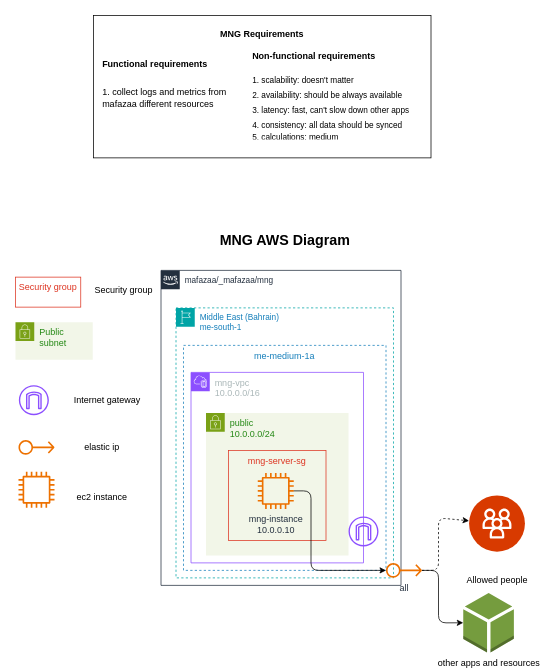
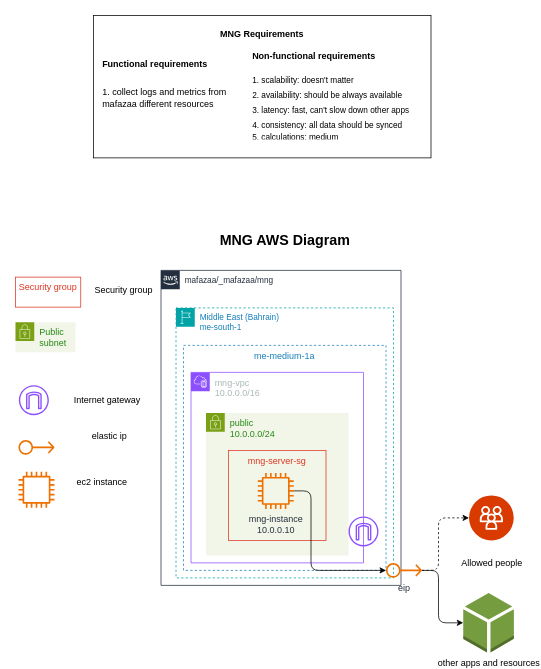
  <mxCell id="0" />
  <mxCell id="1" parent="0" />
  <mxCell id="2" value="mafazaa/_mafazaa/mng" style="points=[[0,0],[0.25,0],[0.5,0],[0.75,0],[1,0],[1,0.25],[1,0.5],[1,0.75],[1,1],[0.75,1],[0.5,1],[0.25,1],[0,1],[0,0.75],[0,0.5],[0,0.25]];outlineConnect=0;gradientColor=none;html=1;whiteSpace=wrap;fontSize=11;fontStyle=0;container=1;pointerEvents=0;collapsible=0;recursiveResize=0;shape=mxgraph.aws4.group;grIcon=mxgraph.aws4.group_aws_cloud_alt;strokeColor=#232F3E;fillColor=none;verticalAlign=top;align=left;spacingLeft=30;fontColor=#232F3E;dashed=0;" parent="1" vertex="1"><mxGeometry x="214" y="360" width="320" height="420" as="geometry" /></mxCell>
  <mxCell id="3" value="Middle East (Bahrain)&lt;div data--h-bstatus=&quot;0OBSERVED&quot;&gt;me-south-1&lt;/div&gt;" style="points=[[0,0],[0.25,0],[0.5,0],[0.75,0],[1,0],[1,0.25],[1,0.5],[1,0.75],[1,1],[0.75,1],[0.5,1],[0.25,1],[0,1],[0,0.75],[0,0.5],[0,0.25]];outlineConnect=0;gradientColor=none;html=1;whiteSpace=wrap;fontSize=11;fontStyle=0;container=1;pointerEvents=0;collapsible=0;recursiveResize=0;shape=mxgraph.aws4.group;grIcon=mxgraph.aws4.group_region;strokeColor=#00A4A6;fillColor=none;verticalAlign=top;align=left;spacingLeft=30;fontColor=#147EBA;dashed=1;" parent="2" vertex="1"><mxGeometry x="20" y="50" width="290" height="360" as="geometry" /></mxCell>
  <mxCell id="4" value="me-medium-1a" style="fillColor=none;strokeColor=#147EBA;dashed=1;verticalAlign=top;fontStyle=0;fontColor=#147EBA;whiteSpace=wrap;html=1;" parent="3" vertex="1"><mxGeometry x="10" y="50" width="270" height="300" as="geometry" /></mxCell>
  <mxCell id="5" value="mng-vpc&lt;div&gt;10.0.0.0/16&lt;/div&gt;" style="points=[[0,0],[0.25,0],[0.5,0],[0.75,0],[1,0],[1,0.25],[1,0.5],[1,0.75],[1,1],[0.75,1],[0.5,1],[0.25,1],[0,1],[0,0.75],[0,0.5],[0,0.25]];outlineConnect=0;gradientColor=none;html=1;whiteSpace=wrap;fontSize=12;fontStyle=0;container=1;pointerEvents=0;collapsible=0;recursiveResize=0;shape=mxgraph.aws4.group;grIcon=mxgraph.aws4.group_vpc2;strokeColor=#8C4FFF;fillColor=none;verticalAlign=top;align=left;spacingLeft=30;fontColor=#AAB7B8;dashed=0;" parent="3" vertex="1"><mxGeometry x="20" y="86" width="230" height="254" as="geometry" /></mxCell>
  <mxCell id="6" value="public&lt;div&gt;10.0.0.0/24&lt;/div&gt;" style="points=[[0,0],[0.25,0],[0.5,0],[0.75,0],[1,0],[1,0.25],[1,0.5],[1,0.75],[1,1],[0.75,1],[0.5,1],[0.25,1],[0,1],[0,0.75],[0,0.5],[0,0.25]];outlineConnect=0;gradientColor=none;html=1;whiteSpace=wrap;fontSize=12;fontStyle=0;container=1;pointerEvents=0;collapsible=0;recursiveResize=0;shape=mxgraph.aws4.group;grIcon=mxgraph.aws4.group_security_group;grStroke=0;strokeColor=#7AA116;fillColor=#F2F6E8;verticalAlign=top;align=left;spacingLeft=30;fontColor=#248814;dashed=0;" parent="3" vertex="1"><mxGeometry x="40" y="140" width="190" height="190" as="geometry" /></mxCell>
  <mxCell id="7" value="mng-server-sg" style="fillColor=none;strokeColor=#DD3522;verticalAlign=top;fontStyle=0;fontColor=#DD3522;whiteSpace=wrap;html=1;" parent="6" vertex="1"><mxGeometry x="30" y="50" width="130" height="120" as="geometry" /></mxCell>
  <mxCell id="8" value="mng-instance&lt;div&gt;10.0.0.10&lt;/div&gt;" style="sketch=0;outlineConnect=0;fontColor=#232F3E;gradientColor=none;fillColor=#ED7100;strokeColor=none;dashed=0;verticalLabelPosition=bottom;verticalAlign=top;align=center;html=1;fontSize=12;fontStyle=0;aspect=fixed;pointerEvents=1;shape=mxgraph.aws4.instance2;" parent="6" vertex="1"><mxGeometry x="69" y="80" width="48" height="48" as="geometry" /></mxCell>
  <mxCell id="9" value="MNG AWS Diagram" style="text;html=1;align=center;verticalAlign=middle;resizable=0;points=[];autosize=1;strokeColor=none;fillColor=none;fontSize=19;fontStyle=1" parent="1" vertex="1"><mxGeometry x="284" y="300" width="190" height="40" as="geometry" /></mxCell>
  <mxCell id="10" value="" style="group" parent="1" vertex="1" connectable="0"><mxGeometry x="124" y="20" width="450" height="190" as="geometry" /></mxCell>
  <mxCell id="11" value="" style="rounded=0;whiteSpace=wrap;html=1;" parent="10" vertex="1"><mxGeometry width="450" height="190" as="geometry" /></mxCell>
  <mxCell id="12" value="MNG Requirements" style="text;html=1;align=center;verticalAlign=middle;whiteSpace=wrap;rounded=0;fontSize=12;fontStyle=1" parent="10" vertex="1"><mxGeometry x="135" y="10" width="180" height="30" as="geometry" /></mxCell>
  <mxCell id="13" value="1. collect logs and metrics from mafazaa different resources" style="text;html=1;align=left;verticalAlign=middle;whiteSpace=wrap;rounded=0;fontSize=12;" parent="10" vertex="1"><mxGeometry x="10" y="80" width="180" height="60" as="geometry" /></mxCell>
  <mxCell id="14" value="Functional r&lt;span style=&quot;background-color: transparent; color: light-dark(rgb(0, 0, 0), rgb(255, 255, 255));&quot; data--h-bstatus=&quot;0OBSERVED&quot;&gt;equirements&lt;/span&gt;" style="text;html=1;align=left;verticalAlign=middle;whiteSpace=wrap;rounded=0;fontSize=12;fontStyle=1" parent="10" vertex="1"><mxGeometry x="10" y="50" width="180" height="30" as="geometry" /></mxCell>
  <mxCell id="15" value="&lt;h1 data--h-bstatus=&quot;0OBSERVED&quot; style=&quot;margin-top: 0px;&quot;&gt;&lt;span data--h-bstatus=&quot;0OBSERVED&quot; style=&quot;background-color: transparent; color: light-dark(rgb(0, 0, 0), rgb(255, 255, 255));&quot;&gt;&lt;font data--h-bstatus=&quot;0OBSERVED&quot; style=&quot;font-size: 12px;&quot;&gt;Non-functional requirements&lt;/font&gt;&lt;/span&gt;&lt;/h1&gt;&lt;h1 data--h-bstatus=&quot;0OBSERVED&quot; style=&quot;margin-top: 0px; line-height: 0%;&quot;&gt;&lt;span data--h-bstatus=&quot;0OBSERVED&quot; style=&quot;font-weight: 400;&quot;&gt;&lt;font data--h-bstatus=&quot;0OBSERVED&quot; style=&quot;font-size: 11px;&quot;&gt;1. scalability: doesn't matter&lt;/font&gt;&lt;/span&gt;&lt;/h1&gt;&lt;h1 data--h-bstatus=&quot;0OBSERVED&quot; style=&quot;margin-top: 0px; line-height: 0%;&quot;&gt;&lt;span data--h-bstatus=&quot;0OBSERVED&quot; style=&quot;background-color: transparent; color: light-dark(rgb(0, 0, 0), rgb(255, 255, 255)); font-weight: 400;&quot;&gt;&lt;font data--h-bstatus=&quot;0OBSERVED&quot; style=&quot;font-size: 11px;&quot;&gt;2. availability: should be always available&lt;/font&gt;&lt;/span&gt;&lt;/h1&gt;&lt;h1 data--h-bstatus=&quot;0OBSERVED&quot; style=&quot;margin-top: 0px; line-height: 0%;&quot;&gt;&lt;span data--h-bstatus=&quot;0OBSERVED&quot; style=&quot;background-color: transparent; color: light-dark(rgb(0, 0, 0), rgb(255, 255, 255)); font-weight: 400;&quot;&gt;&lt;font data--h-bstatus=&quot;0OBSERVED&quot; style=&quot;font-size: 11px;&quot;&gt;3. latency: fast, can't slow down other apps&lt;/font&gt;&lt;/span&gt;&lt;/h1&gt;&lt;h1 data--h-bstatus=&quot;0OBSERVED&quot; style=&quot;margin-top: 0px; line-height: 0%;&quot;&gt;&lt;span data--h-bstatus=&quot;0OBSERVED&quot; style=&quot;background-color: transparent; color: light-dark(rgb(0, 0, 0), rgb(255, 255, 255)); font-weight: normal;&quot;&gt;&lt;font data--h-bstatus=&quot;0OBSERVED&quot; style=&quot;font-size: 11px;&quot;&gt;4. consistency: all data should be synced&lt;/font&gt;&lt;/span&gt;&lt;/h1&gt;&lt;div data--h-bstatus=&quot;0OBSERVED&quot; style=&quot;line-height: 0%;&quot;&gt;&lt;span data--h-bstatus=&quot;0OBSERVED&quot; style=&quot;background-color: transparent; color: light-dark(rgb(0, 0, 0), rgb(255, 255, 255));&quot;&gt;&lt;font data--h-bstatus=&quot;0OBSERVED&quot; style=&quot;font-size: 11px;&quot;&gt;5. calculations: medium&lt;/font&gt;&lt;/span&gt;&lt;/div&gt;" style="text;html=1;whiteSpace=wrap;overflow=hidden;rounded=0;" parent="10" vertex="1"><mxGeometry x="210" y="30" width="230" height="150" as="geometry" /></mxCell>
  <mxCell id="16" value="Security group" style="fillColor=none;strokeColor=#DD3522;verticalAlign=top;fontStyle=0;fontColor=#DD3522;whiteSpace=wrap;html=1;" parent="1" vertex="1"><mxGeometry x="20" y="369" width="87" height="40" as="geometry" /></mxCell>
  <mxCell id="17" value="Security group" style="text;html=1;align=center;verticalAlign=middle;resizable=0;points=[];autosize=1;strokeColor=none;fillColor=none;" parent="1" vertex="1"><mxGeometry x="114" y="372" width="100" height="30" as="geometry" /></mxCell>
- <mxCell id="18" value="Public subnet" style="points=[[0,0],[0.25,0],[0.5,0],[0.75,0],[1,0],[1,0.25],[1,0.5],[1,0.75],[1,1],[0.75,1],[0.5,1],[0.25,1],[0,1],[0,0.75],[0,0.5],[0,0.25]];outlineConnect=0;gradientColor=none;html=1;whiteSpace=wrap;fontSize=12;fontStyle=0;container=1;pointerEvents=0;collapsible=0;recursiveResize=0;shape=mxgraph.aws4.group;grIcon=mxgraph.aws4.group_security_group;grStroke=0;strokeColor=#7AA116;fillColor=#F2F6E8;verticalAlign=top;align=left;spacingLeft=30;fontColor=#248814;dashed=0;" parent="1" vertex="1"><mxGeometry x="20" y="429" width="103" height="50" as="geometry" /></mxCell>
+ <mxCell id="18" value="Public subnet" style="points=[[0,0],[0.25,0],[0.5,0],[0.75,0],[1,0],[1,0.25],[1,0.5],[1,0.75],[1,1],[0.75,1],[0.5,1],[0.25,1],[0,1],[0,0.75],[0,0.5],[0,0.25]];outlineConnect=0;gradientColor=none;html=1;whiteSpace=wrap;fontSize=12;fontStyle=0;container=1;pointerEvents=0;collapsible=0;recursiveResize=0;shape=mxgraph.aws4.group;grIcon=mxgraph.aws4.group_security_group;grStroke=0;strokeColor=#7AA116;fillColor=#F2F6E8;verticalAlign=top;align=left;spacingLeft=30;fontColor=#248814;dashed=0;" parent="1" vertex="1"><mxGeometry x="20" y="429" width="80" height="40" as="geometry" /></mxCell>
  <mxCell id="19" value="Internet gateway" style="text;html=1;align=center;verticalAlign=middle;resizable=0;points=[];autosize=1;strokeColor=none;fillColor=none;" parent="1" vertex="1"><mxGeometry x="87" y="518" width="110" height="30" as="geometry" /></mxCell>
  <mxCell id="20" value="" style="sketch=0;outlineConnect=0;fontColor=#232F3E;gradientColor=none;fillColor=#8C4FFF;strokeColor=none;dashed=0;verticalLabelPosition=bottom;verticalAlign=top;align=center;html=1;fontSize=12;fontStyle=0;aspect=fixed;pointerEvents=1;shape=mxgraph.aws4.internet_gateway;" parent="1" vertex="1"><mxGeometry x="24.48" y="513" width="40" height="40" as="geometry" /></mxCell>
  <mxCell id="21" value="" style="sketch=0;outlineConnect=0;fontColor=#232F3E;gradientColor=none;fillColor=#ED7100;strokeColor=none;dashed=0;verticalLabelPosition=bottom;verticalAlign=top;align=center;html=1;fontSize=12;fontStyle=0;aspect=fixed;pointerEvents=1;shape=mxgraph.aws4.elastic_ip_address;" parent="1" vertex="1"><mxGeometry x="24" y="586" width="48" height="20" as="geometry" /></mxCell>
- <mxCell id="22" value="elastic ip" style="text;html=1;align=center;verticalAlign=middle;resizable=0;points=[];autosize=1;strokeColor=none;fillColor=none;" parent="1" vertex="1"><mxGeometry x="100" y="581" width="70" height="30" as="geometry" /></mxCell>
+ <mxCell id="22" value="elastic ip" style="text;html=1;align=center;verticalAlign=middle;resizable=0;points=[];autosize=1;strokeColor=none;fillColor=none;" parent="1" vertex="1"><mxGeometry x="110" y="566" width="70" height="30" as="geometry" /></mxCell>
  <mxCell id="23" value="" style="sketch=0;outlineConnect=0;fontColor=#232F3E;gradientColor=none;fillColor=#8C4FFF;strokeColor=none;dashed=0;verticalLabelPosition=bottom;verticalAlign=top;align=center;html=1;fontSize=12;fontStyle=0;aspect=fixed;pointerEvents=1;shape=mxgraph.aws4.internet_gateway;" parent="1" vertex="1"><mxGeometry x="464" y="688" width="40" height="40" as="geometry" /></mxCell>
  <mxCell id="24" value="" style="sketch=0;outlineConnect=0;fontColor=#232F3E;gradientColor=none;fillColor=#ED7100;strokeColor=none;dashed=0;verticalLabelPosition=bottom;verticalAlign=top;align=center;html=1;fontSize=12;fontStyle=0;aspect=fixed;pointerEvents=1;shape=mxgraph.aws4.instance2;" parent="1" vertex="1"><mxGeometry x="24" y="628.5" width="48" height="48" as="geometry" /></mxCell>
- <mxCell id="25" value="ec2 instance" style="text;html=1;align=center;verticalAlign=middle;resizable=0;points=[];autosize=1;strokeColor=none;fillColor=none;" parent="1" vertex="1"><mxGeometry x="90" y="646.5" width="90" height="30" as="geometry" /></mxCell>
- <mxCell id="26" value="Allowed people" style="verticalLabelPosition=bottom;aspect=fixed;html=1;shape=mxgraph.salesforce.employees2;" parent="1" vertex="1"><mxGeometry x="624.5" y="660" width="75" height="75" as="geometry" /></mxCell>
+ <mxCell id="25" value="ec2 instance" style="text;html=1;align=center;verticalAlign=middle;resizable=0;points=[];autosize=1;strokeColor=none;fillColor=none;" parent="1" vertex="1"><mxGeometry x="90" y="626.5" width="90" height="30" as="geometry" /></mxCell>
+ <mxCell id="26" value="Allowed people" style="verticalLabelPosition=bottom;aspect=fixed;html=1;shape=mxgraph.salesforce.employees2;" parent="1" vertex="1"><mxGeometry x="624.5" y="660" width="60" height="60" as="geometry" /></mxCell>
  <mxCell id="27" value="other apps and resources" style="outlineConnect=0;dashed=0;verticalLabelPosition=bottom;verticalAlign=top;align=center;html=1;shape=mxgraph.aws3.resources;fillColor=#759C3E;gradientColor=none;" parent="1" vertex="1"><mxGeometry x="617" y="790" width="67.5" height="79.5" as="geometry" /></mxCell>
  <mxCell id="28" style="edgeStyle=none;html=1;dashed=1;" parent="1" source="30" target="26" edge="1"><mxGeometry relative="1" as="geometry"><Array as="points"><mxPoint x="584" y="760" /><mxPoint x="584" y="690" /></Array></mxGeometry></mxCell>
  <mxCell id="29" style="edgeStyle=none;html=1;" parent="1" source="30" target="27" edge="1"><mxGeometry relative="1" as="geometry"><Array as="points"><mxPoint x="584" y="760" /><mxPoint x="584" y="830" /></Array></mxGeometry></mxCell>
- <mxCell id="30" value="all" style="sketch=0;outlineConnect=0;fontColor=#232F3E;gradientColor=none;fillColor=#ED7100;strokeColor=none;dashed=0;verticalLabelPosition=bottom;verticalAlign=top;align=center;html=1;fontSize=12;fontStyle=0;aspect=fixed;pointerEvents=1;shape=mxgraph.aws4.elastic_ip_address;" parent="1" vertex="1"><mxGeometry x="514" y="750" width="48" height="20" as="geometry" /></mxCell>
+ <mxCell id="30" value="eip" style="sketch=0;outlineConnect=0;fontColor=#232F3E;gradientColor=none;fillColor=#ED7100;strokeColor=none;dashed=0;verticalLabelPosition=bottom;verticalAlign=top;align=center;html=1;fontSize=12;fontStyle=0;aspect=fixed;pointerEvents=1;shape=mxgraph.aws4.elastic_ip_address;" parent="1" vertex="1"><mxGeometry x="514" y="750" width="48" height="20" as="geometry" /></mxCell>
  <mxCell id="31" style="edgeStyle=none;html=1;" parent="1" source="8" target="30" edge="1"><mxGeometry relative="1" as="geometry"><Array as="points"><mxPoint x="414" y="654" /><mxPoint x="414" y="760" /></Array></mxGeometry></mxCell>
